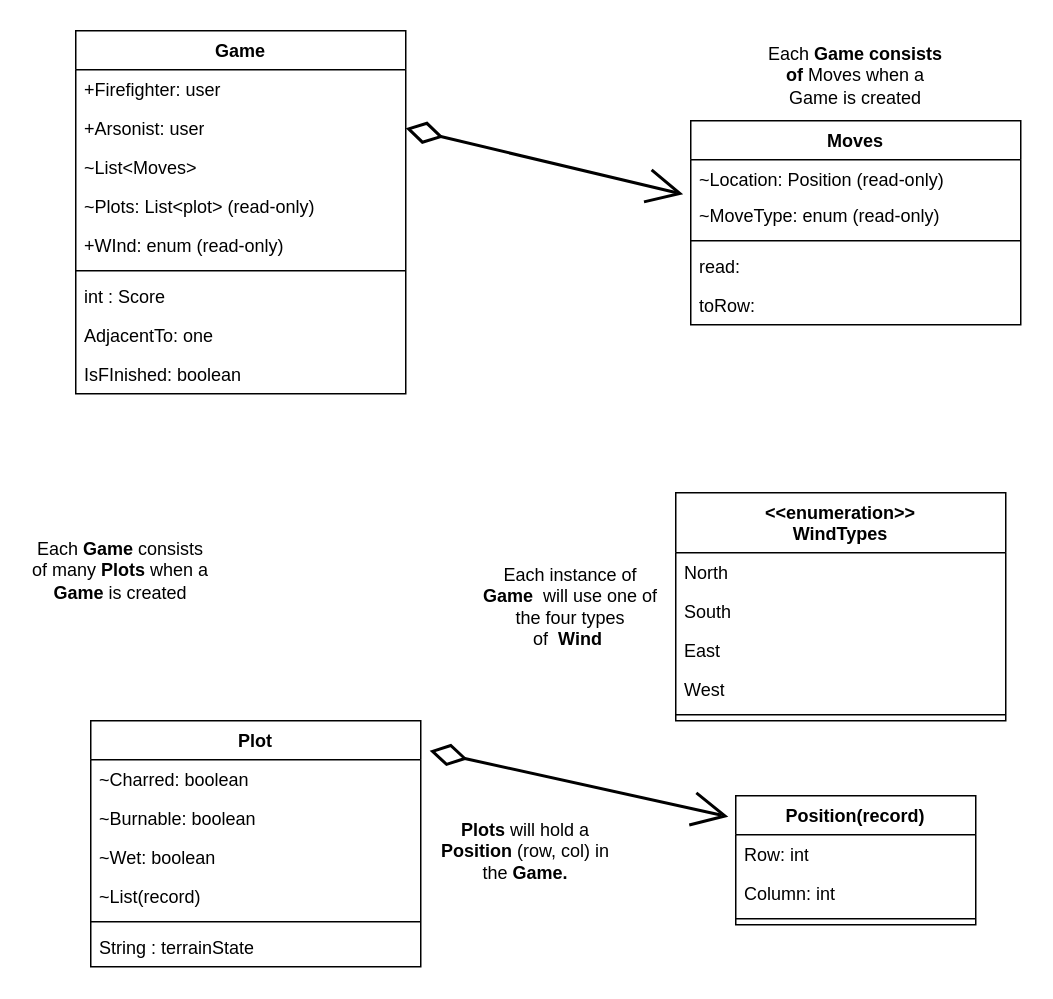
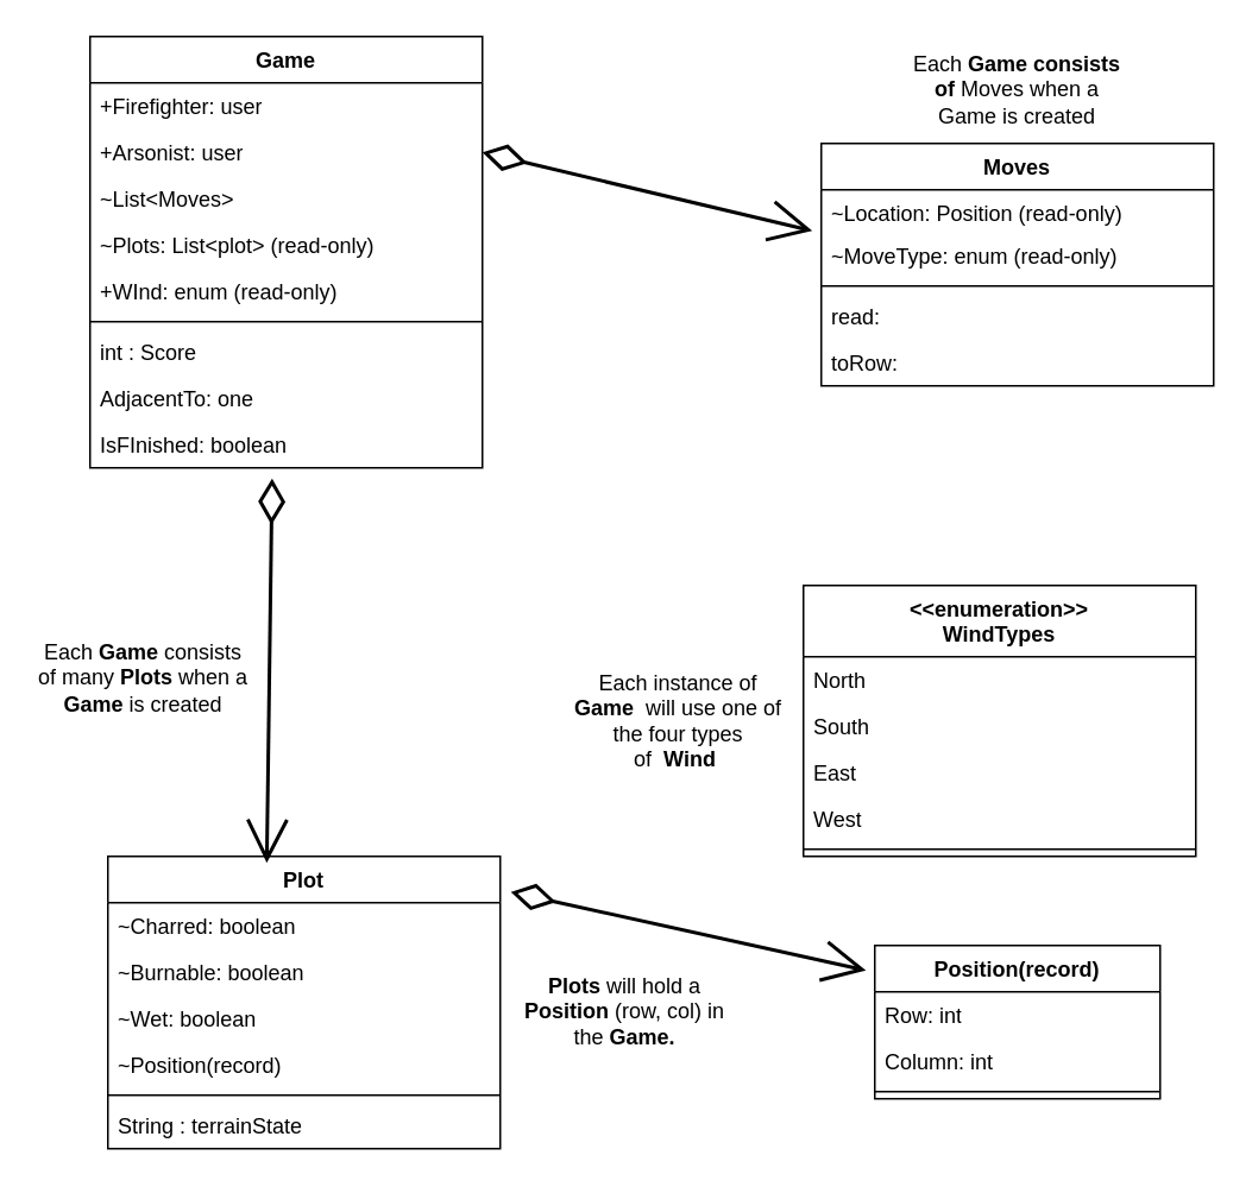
  <mxCell id="0" />
  <mxCell id="1" parent="0" />
  <mxCell id="2" value="Moves" style="swimlane;fontStyle=1;align=center;verticalAlign=top;childLayout=stackLayout;horizontal=1;startSize=26;horizontalStack=0;resizeParent=1;resizeParentMax=0;resizeLast=0;collapsible=1;marginBottom=0;whiteSpace=wrap;html=1;" parent="1" vertex="1"><mxGeometry x="460" y="80" width="220" height="136" as="geometry" /></mxCell>
  <mxCell id="3" value="~Location: Position (read-only)" style="text;strokeColor=none;fillColor=none;align=left;verticalAlign=top;spacingLeft=4;spacingRight=4;overflow=hidden;rotatable=0;points=[[0,0.5],[1,0.5]];portConstraint=eastwest;whiteSpace=wrap;html=1;" parent="2" vertex="1"><mxGeometry y="26" width="220" height="24" as="geometry" /></mxCell>
  <mxCell id="4" value="~MoveType: enum (read-only)" style="text;strokeColor=none;fillColor=none;align=left;verticalAlign=top;spacingLeft=4;spacingRight=4;overflow=hidden;rotatable=0;points=[[0,0.5],[1,0.5]];portConstraint=eastwest;whiteSpace=wrap;html=1;" parent="2" vertex="1"><mxGeometry y="50" width="220" height="26" as="geometry" /></mxCell>
  <mxCell id="5" value="" style="line;strokeWidth=1;fillColor=none;align=left;verticalAlign=middle;spacingTop=-1;spacingLeft=3;spacingRight=3;rotatable=0;labelPosition=right;points=[];portConstraint=eastwest;strokeColor=inherit;" parent="2" vertex="1"><mxGeometry y="76" width="220" height="8" as="geometry" /></mxCell>
  <mxCell id="6" value="read:" style="text;strokeColor=none;fillColor=none;align=left;verticalAlign=top;spacingLeft=4;spacingRight=4;overflow=hidden;rotatable=0;points=[[0,0.5],[1,0.5]];portConstraint=eastwest;whiteSpace=wrap;html=1;" parent="2" vertex="1"><mxGeometry y="84" width="220" height="26" as="geometry" /></mxCell>
  <mxCell id="7" value="toRow:&amp;nbsp;" style="text;strokeColor=none;fillColor=none;align=left;verticalAlign=top;spacingLeft=4;spacingRight=4;overflow=hidden;rotatable=0;points=[[0,0.5],[1,0.5]];portConstraint=eastwest;whiteSpace=wrap;html=1;" parent="2" vertex="1"><mxGeometry y="110" width="220" height="26" as="geometry" /></mxCell>
  <mxCell id="8" value="Game" style="swimlane;fontStyle=1;align=center;verticalAlign=top;childLayout=stackLayout;horizontal=1;startSize=26;horizontalStack=0;resizeParent=1;resizeParentMax=0;resizeLast=0;collapsible=1;marginBottom=0;whiteSpace=wrap;html=1;" parent="1" vertex="1"><mxGeometry x="50" y="20" width="220" height="242" as="geometry" /></mxCell>
  <mxCell id="9" value="+Firefighter: user" style="text;strokeColor=none;fillColor=none;align=left;verticalAlign=top;spacingLeft=4;spacingRight=4;overflow=hidden;rotatable=0;points=[[0,0.5],[1,0.5]];portConstraint=eastwest;whiteSpace=wrap;html=1;" parent="8" vertex="1"><mxGeometry y="26" width="220" height="26" as="geometry" /></mxCell>
  <mxCell id="10" value="+Arsonist: user" style="text;strokeColor=none;fillColor=none;align=left;verticalAlign=top;spacingLeft=4;spacingRight=4;overflow=hidden;rotatable=0;points=[[0,0.5],[1,0.5]];portConstraint=eastwest;whiteSpace=wrap;html=1;" parent="8" vertex="1"><mxGeometry y="52" width="220" height="26" as="geometry" /></mxCell>
  <mxCell id="11" value="~List&amp;lt;Moves&amp;gt;" style="text;strokeColor=none;fillColor=none;align=left;verticalAlign=top;spacingLeft=4;spacingRight=4;overflow=hidden;rotatable=0;points=[[0,0.5],[1,0.5]];portConstraint=eastwest;whiteSpace=wrap;html=1;" parent="8" vertex="1"><mxGeometry y="78" width="220" height="26" as="geometry" /></mxCell>
  <mxCell id="12" value="~Plots: List&amp;lt;plot&amp;gt; (read-only)" style="text;strokeColor=none;fillColor=none;align=left;verticalAlign=top;spacingLeft=4;spacingRight=4;overflow=hidden;rotatable=0;points=[[0,0.5],[1,0.5]];portConstraint=eastwest;whiteSpace=wrap;html=1;" vertex="1" parent="8"><mxGeometry y="104" width="220" height="26" as="geometry" /></mxCell>
  <mxCell id="13" value="+WInd: enum (read-only)" style="text;strokeColor=none;fillColor=none;align=left;verticalAlign=top;spacingLeft=4;spacingRight=4;overflow=hidden;rotatable=0;points=[[0,0.5],[1,0.5]];portConstraint=eastwest;whiteSpace=wrap;html=1;" parent="8" vertex="1"><mxGeometry y="130" width="220" height="26" as="geometry" /></mxCell>
  <mxCell id="14" value="" style="line;strokeWidth=1;fillColor=none;align=left;verticalAlign=middle;spacingTop=-1;spacingLeft=3;spacingRight=3;rotatable=0;labelPosition=right;points=[];portConstraint=eastwest;strokeColor=inherit;" parent="8" vertex="1"><mxGeometry y="156" width="220" height="8" as="geometry" /></mxCell>
  <mxCell id="15" value="int : Score" style="text;strokeColor=none;fillColor=none;align=left;verticalAlign=top;spacingLeft=4;spacingRight=4;overflow=hidden;rotatable=0;points=[[0,0.5],[1,0.5]];portConstraint=eastwest;whiteSpace=wrap;html=1;" parent="8" vertex="1"><mxGeometry y="164" width="220" height="26" as="geometry" /></mxCell>
  <mxCell id="16" value="AdjacentTo: one" style="text;strokeColor=none;fillColor=none;align=left;verticalAlign=top;spacingLeft=4;spacingRight=4;overflow=hidden;rotatable=0;points=[[0,0.5],[1,0.5]];portConstraint=eastwest;whiteSpace=wrap;html=1;" vertex="1" parent="8"><mxGeometry y="190" width="220" height="26" as="geometry" /></mxCell>
  <mxCell id="17" value="IsFInished: boolean" style="text;strokeColor=none;fillColor=none;align=left;verticalAlign=top;spacingLeft=4;spacingRight=4;overflow=hidden;rotatable=0;points=[[0,0.5],[1,0.5]];portConstraint=eastwest;whiteSpace=wrap;html=1;" vertex="1" parent="8"><mxGeometry y="216" width="220" height="26" as="geometry" /></mxCell>
  <mxCell id="18" value="Plot" style="swimlane;fontStyle=1;align=center;verticalAlign=top;childLayout=stackLayout;horizontal=1;startSize=26;horizontalStack=0;resizeParent=1;resizeParentMax=0;resizeLast=0;collapsible=1;marginBottom=0;whiteSpace=wrap;html=1;" parent="1" vertex="1"><mxGeometry x="60" y="480" width="220" height="164" as="geometry" /></mxCell>
  <mxCell id="19" value="~Charred: boolean" style="text;strokeColor=none;fillColor=none;align=left;verticalAlign=top;spacingLeft=4;spacingRight=4;overflow=hidden;rotatable=0;points=[[0,0.5],[1,0.5]];portConstraint=eastwest;whiteSpace=wrap;html=1;" parent="18" vertex="1"><mxGeometry y="26" width="220" height="26" as="geometry" /></mxCell>
  <mxCell id="20" value="~Burnable: boolean" style="text;strokeColor=none;fillColor=none;align=left;verticalAlign=top;spacingLeft=4;spacingRight=4;overflow=hidden;rotatable=0;points=[[0,0.5],[1,0.5]];portConstraint=eastwest;whiteSpace=wrap;html=1;" parent="18" vertex="1"><mxGeometry y="52" width="220" height="26" as="geometry" /></mxCell>
  <mxCell id="21" value="~Wet: boolean" style="text;strokeColor=none;fillColor=none;align=left;verticalAlign=top;spacingLeft=4;spacingRight=4;overflow=hidden;rotatable=0;points=[[0,0.5],[1,0.5]];portConstraint=eastwest;whiteSpace=wrap;html=1;" parent="18" vertex="1"><mxGeometry y="78" width="220" height="26" as="geometry" /></mxCell>
- <mxCell id="22" value="~List(record)" style="text;strokeColor=none;fillColor=none;align=left;verticalAlign=top;spacingLeft=4;spacingRight=4;overflow=hidden;rotatable=0;points=[[0,0.5],[1,0.5]];portConstraint=eastwest;whiteSpace=wrap;html=1;" vertex="1" parent="18"><mxGeometry y="104" width="220" height="26" as="geometry" /></mxCell>
+ <mxCell id="22" value="~Position(record)" style="text;strokeColor=none;fillColor=none;align=left;verticalAlign=top;spacingLeft=4;spacingRight=4;overflow=hidden;rotatable=0;points=[[0,0.5],[1,0.5]];portConstraint=eastwest;whiteSpace=wrap;html=1;" vertex="1" parent="18"><mxGeometry y="104" width="220" height="26" as="geometry" /></mxCell>
  <mxCell id="23" value="" style="line;strokeWidth=1;fillColor=none;align=left;verticalAlign=middle;spacingTop=-1;spacingLeft=3;spacingRight=3;rotatable=0;labelPosition=right;points=[];portConstraint=eastwest;strokeColor=inherit;" parent="18" vertex="1"><mxGeometry y="130" width="220" height="8" as="geometry" /></mxCell>
  <mxCell id="24" value="String : terrainState" style="text;strokeColor=none;fillColor=none;align=left;verticalAlign=top;spacingLeft=4;spacingRight=4;overflow=hidden;rotatable=0;points=[[0,0.5],[1,0.5]];portConstraint=eastwest;whiteSpace=wrap;html=1;" parent="18" vertex="1"><mxGeometry y="138" width="220" height="26" as="geometry" /></mxCell>
  <mxCell id="25" value="Position(record)" style="swimlane;fontStyle=1;align=center;verticalAlign=top;childLayout=stackLayout;horizontal=1;startSize=26;horizontalStack=0;resizeParent=1;resizeParentMax=0;resizeLast=0;collapsible=1;marginBottom=0;whiteSpace=wrap;html=1;" parent="1" vertex="1"><mxGeometry x="490" y="530" width="160" height="86" as="geometry" /></mxCell>
  <mxCell id="26" value="Row: int" style="text;strokeColor=none;fillColor=none;align=left;verticalAlign=top;spacingLeft=4;spacingRight=4;overflow=hidden;rotatable=0;points=[[0,0.5],[1,0.5]];portConstraint=eastwest;whiteSpace=wrap;html=1;" parent="25" vertex="1"><mxGeometry y="26" width="160" height="26" as="geometry" /></mxCell>
  <mxCell id="27" value="Column: int" style="text;strokeColor=none;fillColor=none;align=left;verticalAlign=top;spacingLeft=4;spacingRight=4;overflow=hidden;rotatable=0;points=[[0,0.5],[1,0.5]];portConstraint=eastwest;whiteSpace=wrap;html=1;" parent="25" vertex="1"><mxGeometry y="52" width="160" height="26" as="geometry" /></mxCell>
  <mxCell id="28" value="" style="line;strokeWidth=1;fillColor=none;align=left;verticalAlign=middle;spacingTop=-1;spacingLeft=3;spacingRight=3;rotatable=0;labelPosition=right;points=[];portConstraint=eastwest;strokeColor=inherit;" parent="25" vertex="1"><mxGeometry y="78" width="160" height="8" as="geometry" /></mxCell>
+ <mxCell id="29" value="" style="endArrow=open;html=1;rounded=0;exitX=0.464;exitY=1.231;exitDx=0;exitDy=0;startArrow=diamondThin;startFill=0;strokeWidth=2;targetPerimeterSpacing=0;endSize=20;startSize=20;endFill=0;exitPerimeter=0;entryX=0.405;entryY=0.022;entryDx=0;entryDy=0;entryPerimeter=0;" parent="1" edge="1" target="18" source="17"><mxGeometry width="50" height="50" relative="1" as="geometry"><mxPoint x="150" y="374" as="sourcePoint" /><mxPoint x="149" y="520" as="targetPoint" /></mxGeometry></mxCell>
  <mxCell id="30" value="&amp;lt;&amp;lt;enumeration&amp;gt;&amp;gt;&lt;div&gt;WindTypes&lt;/div&gt;" style="swimlane;fontStyle=1;align=center;verticalAlign=top;childLayout=stackLayout;horizontal=1;startSize=40;horizontalStack=0;resizeParent=1;resizeParentMax=0;resizeLast=0;collapsible=1;marginBottom=0;whiteSpace=wrap;html=1;" parent="1" vertex="1"><mxGeometry x="450" y="328" width="220" height="152" as="geometry"><mxRectangle x="560" y="500" width="140" height="40" as="alternateBounds" /></mxGeometry></mxCell>
  <mxCell id="31" value="North" style="text;strokeColor=none;fillColor=none;align=left;verticalAlign=top;spacingLeft=4;spacingRight=4;overflow=hidden;rotatable=0;points=[[0,0.5],[1,0.5]];portConstraint=eastwest;whiteSpace=wrap;html=1;" parent="30" vertex="1"><mxGeometry y="40" width="220" height="26" as="geometry" /></mxCell>
  <mxCell id="32" value="South" style="text;strokeColor=none;fillColor=none;align=left;verticalAlign=top;spacingLeft=4;spacingRight=4;overflow=hidden;rotatable=0;points=[[0,0.5],[1,0.5]];portConstraint=eastwest;whiteSpace=wrap;html=1;" parent="30" vertex="1"><mxGeometry y="66" width="220" height="26" as="geometry" /></mxCell>
  <mxCell id="33" value="East" style="text;strokeColor=none;fillColor=none;align=left;verticalAlign=top;spacingLeft=4;spacingRight=4;overflow=hidden;rotatable=0;points=[[0,0.5],[1,0.5]];portConstraint=eastwest;whiteSpace=wrap;html=1;" parent="30" vertex="1"><mxGeometry y="92" width="220" height="26" as="geometry" /></mxCell>
  <mxCell id="34" value="West" style="text;strokeColor=none;fillColor=none;align=left;verticalAlign=top;spacingLeft=4;spacingRight=4;overflow=hidden;rotatable=0;points=[[0,0.5],[1,0.5]];portConstraint=eastwest;whiteSpace=wrap;html=1;" parent="30" vertex="1"><mxGeometry y="118" width="220" height="26" as="geometry" /></mxCell>
  <mxCell id="35" value="" style="line;strokeWidth=1;fillColor=none;align=left;verticalAlign=middle;spacingTop=-1;spacingLeft=3;spacingRight=3;rotatable=0;labelPosition=right;points=[];portConstraint=eastwest;strokeColor=inherit;" parent="30" vertex="1"><mxGeometry y="144" width="220" height="8" as="geometry" /></mxCell>
  <mxCell id="36" value="" style="endArrow=open;html=1;rounded=0;exitX=1;exitY=0.5;exitDx=0;exitDy=0;startArrow=diamondThin;startFill=0;strokeWidth=2;targetPerimeterSpacing=0;endSize=20;startSize=20;endFill=0;entryX=-0.023;entryY=-0.038;entryDx=0;entryDy=0;entryPerimeter=0;" parent="1" source="10" edge="1" target="4"><mxGeometry width="50" height="50" relative="1" as="geometry"><mxPoint x="600.41" y="14" as="sourcePoint" /><mxPoint x="599.41" y="160" as="targetPoint" /></mxGeometry></mxCell>
  <mxCell id="37" value="Each instance of &lt;b&gt;Game&amp;nbsp;&amp;nbsp;&lt;/b&gt;will use one of the four types of&amp;nbsp;&lt;b&gt;&amp;nbsp;Wind&lt;/b&gt;&amp;nbsp;" style="whiteSpace=wrap;html=1;fillColor=none;strokeColor=none;" parent="1" vertex="1"><mxGeometry x="320" y="374" width="120" height="60" as="geometry" /></mxCell>
  <mxCell id="38" value="Each &lt;b&gt;Game consists of &lt;/b&gt;Moves when a Game is created&lt;span style=&quot;color: rgba(0, 0, 0, 0); font-family: monospace; font-size: 0px; text-align: start; text-wrap-mode: nowrap;&quot;&gt;%3CmxGraphModel%3E%3Croot%3E%3CmxCell%20id%3D%220%22%2F%3E%3CmxCell%20id%3D%221%22%20parent%3D%220%22%2F%3E%3CmxCell%20id%3D%222%22%20value%3D%22%22%20style%3D%22endArrow%3Dopen%3Bhtml%3D1%3Brounded%3D0%3BexitX%3D1%3BexitY%3D0.5%3BexitDx%3D0%3BexitDy%3D0%3BstartArrow%3DdiamondThin%3BstartFill%3D0%3BstrokeWidth%3D2%3BtargetPerimeterSpacing%3D0%3BendSize%3D20%3BstartSize%3D20%3BendFill%3D0%3B%22%20edge%3D%221%22%20parent%3D%221%22%3E%3CmxGeometry%20width%3D%2250%22%20height%3D%2250%22%20relative%3D%221%22%20as%3D%22geometry%22%3E%3CmxPoint%20x%3D%22220%22%20y%3D%22404%22%20as%3D%22sourcePoint%22%2F%3E%3CmxPoint%20x%3D%22219%22%20y%3D%22550%22%20as%3D%22targetPoint%22%2F%3E%3C%2FmxGeometry%3E%3C%2FmxCell%3E%3C%2Froot%3E%3C%2FmxGraphModel%3E&lt;b&gt;Moves&lt;/b&gt;&lt;/span&gt;" style="whiteSpace=wrap;html=1;strokeColor=none;fillColor=none;" parent="1" vertex="1"><mxGeometry x="510" y="20" width="120" height="60" as="geometry" /></mxCell>
  <mxCell id="39" value="Each &lt;b&gt;Game&amp;nbsp;&lt;/b&gt;consists of many&lt;b&gt; Plots&lt;/b&gt;&amp;nbsp;when a &lt;b&gt;Game&lt;/b&gt;&amp;nbsp;is created&lt;span style=&quot;color: rgba(0, 0, 0, 0); font-family: monospace; font-size: 0px; text-align: start; text-wrap-mode: nowrap;&quot;&gt;%3CmxGraphModel%3E%3Croot%3E%3CmxCell%20id%3D%220%22%2F%3E%3CmxCell%20id%3D%221%22%20parent%3D%220%22%2F%3E%3CmxCell%20id%3D%222%22%20value%3D%22%22%20style%3D%22endArrow%3Dopen%3Bhtml%3D1%3Brounded%3D0%3BexitX%3D1%3BexitY%3D0.5%3BexitDx%3D0%3BexitDy%3D0%3BstartArrow%3DdiamondThin%3BstartFill%3D0%3BstrokeWidth%3D2%3BtargetPerimeterSpacing%3D0%3BendSize%3D20%3BstartSize%3D20%3BendFill%3D0%3B%22%20edge%3D%221%22%20parent%3D%221%22%3E%3CmxGeometry%20width%3D%2250%22%20height%3D%2250%22%20relative%3D%221%22%20as%3D%22geometry%22%3E%3CmxPoint%20x%3D%22220%22%20y%3D%22404%22%20as%3D%22sourcePoint%22%2F%3E%3CmxPoint%20x%3D%22219%22%20y%3D%22550%22%20as%3D%22targetPoint%22%2F%3E%3C%2FmxGeometry%3E%3C%2FmxCell%3E%3C%2Froot%3E%3C%2FmxGraphModel%3E&lt;b&gt;Moves&lt;/b&gt;&lt;/span&gt;" style="whiteSpace=wrap;html=1;strokeColor=none;fillColor=none;" parent="1" vertex="1"><mxGeometry x="20" y="350" width="120" height="60" as="geometry" /></mxCell>
  <mxCell id="40" value="" style="endArrow=open;html=1;rounded=0;exitX=1.027;exitY=-0.231;exitDx=0;exitDy=0;startArrow=diamondThin;startFill=0;strokeWidth=2;targetPerimeterSpacing=0;endSize=20;startSize=20;endFill=0;exitPerimeter=0;entryX=-0.031;entryY=0.163;entryDx=0;entryDy=0;entryPerimeter=0;" edge="1" parent="1" source="19" target="25"><mxGeometry width="50" height="50" relative="1" as="geometry"><mxPoint x="363" y="400" as="sourcePoint" /><mxPoint x="360" y="616" as="targetPoint" /></mxGeometry></mxCell>
  <mxCell id="41" value="&lt;b&gt;Plots&lt;/b&gt; will hold a &lt;b&gt;Position&lt;/b&gt;&amp;nbsp;(row, col) in the &lt;b&gt;Game.&lt;/b&gt;" style="whiteSpace=wrap;html=1;fillColor=none;strokeColor=none;" vertex="1" parent="1"><mxGeometry x="290" y="537" width="120" height="60" as="geometry" /></mxCell>
